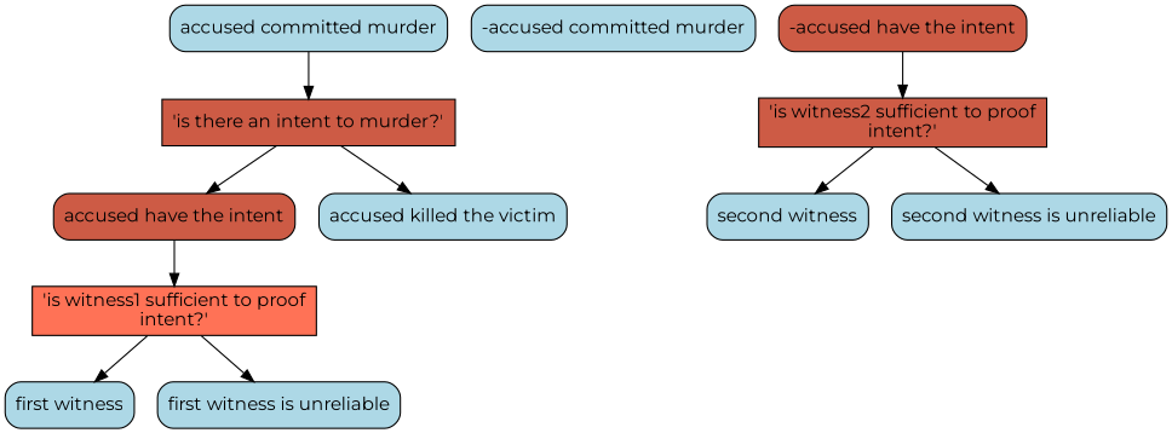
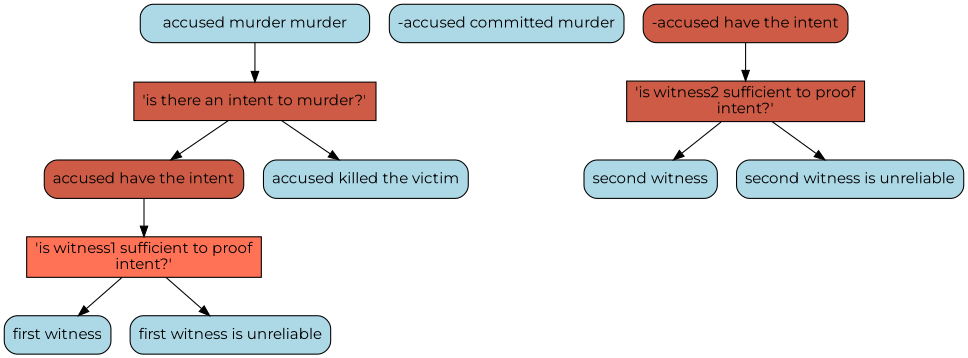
  digraph {
    fontname=Montserrat
    node [color=black fillcolor=lightblue fixedsize=false fontname=Montserrat shape=box style="rounded,filled"]
    edge [fontname=Montserrat]
    "'is there an intent to murder?'" [fillcolor=coral3 style=filled]
    "accused have the intent" [fillcolor=coral3]
    "accused killed the victim"
    "'is witness1 sufficient to proof\nintent?'" [fillcolor=coral1 style=filled]
-   "accused committed murder"
+   "accused committed murder" [label="accused murder murder"]
    "-accused committed murder"
    "first witness"
    "first witness is unreliable"
    "-accused have the intent" [fillcolor=coral3]
    "'is witness2 sufficient to proof\nintent?'" [fillcolor=coral3 style=filled]
    "second witness"
    "second witness is unreliable"
    "'is there an intent to murder?'" -> "accused have the intent"
    "'is there an intent to murder?'" -> "accused killed the victim"
    "accused have the intent" -> "'is witness1 sufficient to proof\nintent?'"
    "'is witness1 sufficient to proof\nintent?'" -> "first witness"
    "'is witness1 sufficient to proof\nintent?'" -> "first witness is unreliable"
    "accused committed murder" -> "'is there an intent to murder?'"
    "-accused have the intent" -> "'is witness2 sufficient to proof\nintent?'"
    "'is witness2 sufficient to proof\nintent?'" -> "second witness"
    "'is witness2 sufficient to proof\nintent?'" -> "second witness is unreliable"
  }
